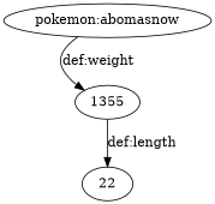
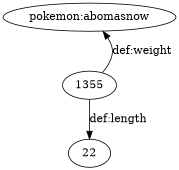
  digraph {
    n1 [label=<pokemon:abomasnow>]
    n2 [label=<1355>]
    n3 [label=<22>]
-   n1 -> n2 [label=<def:weight>]
+   n2 -> n1 [label=<def:weight>]
    n2 -> n3 [label=<def:length>]
  }
